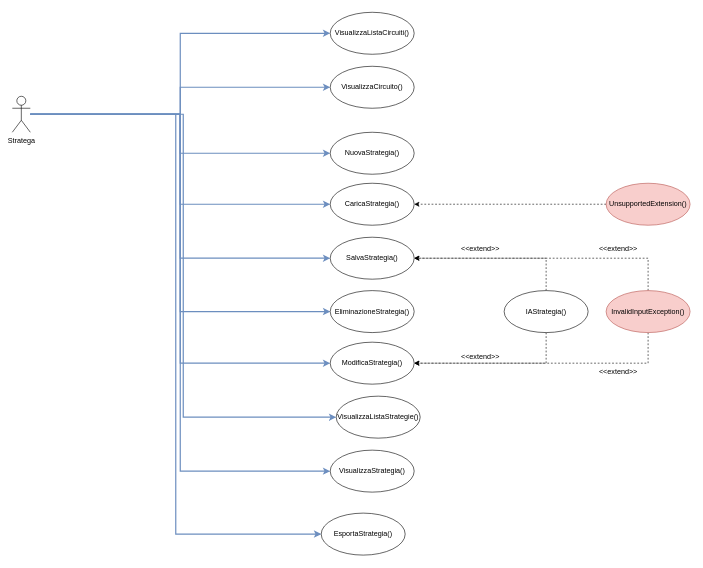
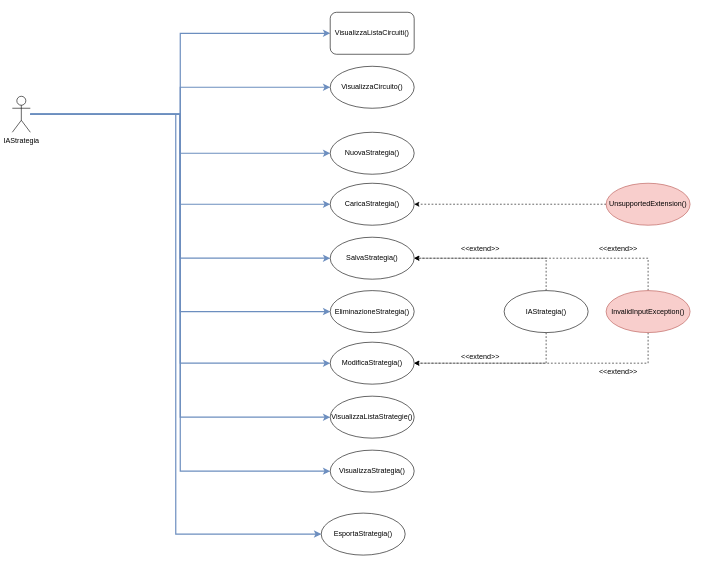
  <mxCell id="0" />
  <mxCell id="1" parent="0" />
  <mxCell id="2" style="edgeStyle=orthogonalEdgeStyle;rounded=0;orthogonalLoop=1;jettySize=auto;html=1;dashed=1;" edge="1" parent="1" source="3" target="21"><mxGeometry relative="1" as="geometry"><mxPoint x="900" y="-488.5" as="targetPoint" /></mxGeometry></mxCell>
  <mxCell id="3" value="UnsupportedExtension()" style="ellipse;whiteSpace=wrap;html=1;fillColor=#f8cecc;strokeColor=#b85450;" vertex="1" parent="1"><mxGeometry x="1010" y="305" width="140" height="70" as="geometry" /></mxCell>
  <mxCell id="4" style="edgeStyle=orthogonalEdgeStyle;rounded=0;orthogonalLoop=1;jettySize=auto;html=1;dashed=1;" edge="1" parent="1" source="6" target="20"><mxGeometry relative="1" as="geometry"><Array as="points"><mxPoint x="1080" y="430" /></Array></mxGeometry></mxCell>
  <mxCell id="5" style="edgeStyle=orthogonalEdgeStyle;rounded=0;orthogonalLoop=1;jettySize=auto;html=1;dashed=1;" edge="1" parent="1" source="6" target="31"><mxGeometry relative="1" as="geometry"><Array as="points"><mxPoint x="1080" y="605" /></Array></mxGeometry></mxCell>
  <mxCell id="6" value="InvalidInputException()" style="ellipse;whiteSpace=wrap;html=1;fillColor=#f8cecc;strokeColor=#b85450;" vertex="1" parent="1"><mxGeometry x="1010" y="484" width="140" height="70" as="geometry" /></mxCell>
  <mxCell id="7" style="edgeStyle=orthogonalEdgeStyle;rounded=0;orthogonalLoop=1;jettySize=auto;html=1;entryX=0;entryY=0.5;entryDx=0;entryDy=0;strokeWidth=2;fillColor=#dae8fc;strokeColor=#6C8EBF;" edge="1" parent="1" source="17" target="19"><mxGeometry relative="1" as="geometry" /></mxCell>
  <mxCell id="8" style="edgeStyle=orthogonalEdgeStyle;rounded=0;orthogonalLoop=1;jettySize=auto;html=1;entryX=0;entryY=0.5;entryDx=0;entryDy=0;strokeColor=#6C8EBF;strokeWidth=2;" edge="1" parent="1" source="17" target="21"><mxGeometry relative="1" as="geometry" /></mxCell>
  <mxCell id="9" style="edgeStyle=orthogonalEdgeStyle;rounded=0;orthogonalLoop=1;jettySize=auto;html=1;entryX=0;entryY=0.5;entryDx=0;entryDy=0;strokeColor=#6C8EBF;strokeWidth=2;" edge="1" parent="1" source="17" target="20"><mxGeometry relative="1" as="geometry" /></mxCell>
  <mxCell id="10" style="edgeStyle=orthogonalEdgeStyle;rounded=0;orthogonalLoop=1;jettySize=auto;html=1;entryX=0;entryY=0.5;entryDx=0;entryDy=0;strokeWidth=2;strokeColor=#6C8EBF;" edge="1" parent="1" source="17" target="25"><mxGeometry relative="1" as="geometry" /></mxCell>
  <mxCell id="11" style="edgeStyle=orthogonalEdgeStyle;rounded=0;orthogonalLoop=1;jettySize=auto;html=1;entryX=0;entryY=0.5;entryDx=0;entryDy=0;strokeWidth=2;strokeColor=#6C8EBF;" edge="1" parent="1" source="17" target="22"><mxGeometry relative="1" as="geometry" /></mxCell>
  <mxCell id="12" style="edgeStyle=orthogonalEdgeStyle;rounded=0;orthogonalLoop=1;jettySize=auto;html=1;entryX=0;entryY=0.5;entryDx=0;entryDy=0;strokeColor=#6C8EBF;strokeWidth=2;" edge="1" parent="1" source="17" target="18"><mxGeometry relative="1" as="geometry" /></mxCell>
  <mxCell id="13" style="edgeStyle=orthogonalEdgeStyle;rounded=0;orthogonalLoop=1;jettySize=auto;html=1;strokeColor=#6C8EBF;strokeWidth=2;" edge="1" parent="1" source="17" target="30"><mxGeometry relative="1" as="geometry"><Array as="points"><mxPoint x="300" y="190" /><mxPoint x="300" y="145" /></Array><mxPoint x="680" y="130" as="targetPoint" /></mxGeometry></mxCell>
  <mxCell id="14" style="edgeStyle=orthogonalEdgeStyle;rounded=0;orthogonalLoop=1;jettySize=auto;html=1;strokeColor=#6C8EBF;strokeWidth=2;" edge="1" parent="1" source="17" target="26"><mxGeometry relative="1" as="geometry"><Array as="points"><mxPoint x="300" y="190" /><mxPoint x="300" y="55" /></Array></mxGeometry></mxCell>
  <mxCell id="15" style="edgeStyle=orthogonalEdgeStyle;rounded=0;orthogonalLoop=1;jettySize=auto;html=1;strokeWidth=2;strokeColor=#6C8EBF;" edge="1" parent="1" source="17" target="32"><mxGeometry relative="1" as="geometry"><Array as="points"><mxPoint x="300" y="190" /><mxPoint x="300" y="519" /></Array></mxGeometry></mxCell>
  <mxCell id="16" style="edgeStyle=orthogonalEdgeStyle;rounded=0;orthogonalLoop=1;jettySize=auto;html=1;strokeWidth=2;strokeColor=#6C8EBF;" edge="1" parent="1" source="17" target="31"><mxGeometry relative="1" as="geometry"><Array as="points"><mxPoint x="300" y="190" /><mxPoint x="300" y="605" /></Array></mxGeometry></mxCell>
- <mxCell id="17" value="Stratega" style="shape=umlActor;verticalLabelPosition=bottom;verticalAlign=top;html=1;" vertex="1" parent="1"><mxGeometry x="20" y="160" width="30" height="60" as="geometry" /></mxCell>
+ <mxCell id="17" value="IAStrategia" style="shape=umlActor;verticalLabelPosition=bottom;verticalAlign=top;html=1;" vertex="1" parent="1"><mxGeometry x="20" y="160" width="30" height="60" as="geometry" /></mxCell>
  <mxCell id="18" value="EsportaStrategia()" style="ellipse;whiteSpace=wrap;html=1;" vertex="1" parent="1"><mxGeometry x="535" y="855" width="140" height="70" as="geometry" /></mxCell>
  <mxCell id="19" value="NuovaStrategia()" style="ellipse;whiteSpace=wrap;html=1;" vertex="1" parent="1"><mxGeometry x="550" y="220" width="140" height="70" as="geometry" /></mxCell>
  <mxCell id="20" value="SalvaStrategia()" style="ellipse;whiteSpace=wrap;html=1;" vertex="1" parent="1"><mxGeometry x="550" y="395" width="140" height="70" as="geometry" /></mxCell>
  <mxCell id="21" value="CaricaStrategia()" style="ellipse;whiteSpace=wrap;html=1;" vertex="1" parent="1"><mxGeometry x="550" y="305" width="140" height="70" as="geometry" /></mxCell>
  <mxCell id="22" value="VisualizzaStrategia()" style="ellipse;whiteSpace=wrap;html=1;" vertex="1" parent="1"><mxGeometry x="550" y="750" width="140" height="70" as="geometry" /></mxCell>
  <mxCell id="23" value="&amp;lt;&amp;lt;extend&amp;gt;&amp;gt;" style="text;html=1;align=center;" vertex="1" parent="1"><mxGeometry x="930" y="605" width="200" height="25" as="geometry" /></mxCell>
  <mxCell id="24" value="&amp;lt;&amp;lt;extend&amp;gt;&amp;gt;" style="text;html=1;align=center;" vertex="1" parent="1"><mxGeometry x="930" y="400" width="200" height="25" as="geometry" /></mxCell>
- <mxCell id="25" value="VisualizzaListaStrategie()" style="ellipse;whiteSpace=wrap;html=1;" vertex="1" parent="1"><mxGeometry x="560" y="660" width="140" height="70" as="geometry" /></mxCell>
- <mxCell id="26" value="VisualizzaListaCircuiti()" style="ellipse;whiteSpace=wrap;html=1;" vertex="1" parent="1"><mxGeometry x="550" y="20" width="140" height="70" as="geometry" /></mxCell>
+ <mxCell id="25" value="VisualizzaListaStrategie()" style="ellipse;whiteSpace=wrap;html=1;" vertex="1" parent="1"><mxGeometry x="550" y="660" width="140" height="70" as="geometry" /></mxCell>
+ <mxCell id="26" value="VisualizzaListaCircuiti()" style="whiteSpace=wrap;html=1;rounded=1;" vertex="1" parent="1"><mxGeometry x="550" y="20" width="140" height="70" as="geometry" /></mxCell>
  <mxCell id="27" style="edgeStyle=orthogonalEdgeStyle;rounded=0;orthogonalLoop=1;jettySize=auto;html=1;dashed=1;" edge="1" parent="1" source="29" target="20"><mxGeometry relative="1" as="geometry"><Array as="points"><mxPoint x="910" y="430" /></Array></mxGeometry></mxCell>
  <mxCell id="28" style="edgeStyle=orthogonalEdgeStyle;rounded=0;orthogonalLoop=1;jettySize=auto;html=1;dashed=1;" edge="1" parent="1" source="29" target="31"><mxGeometry relative="1" as="geometry"><Array as="points"><mxPoint x="910" y="605" /></Array></mxGeometry></mxCell>
  <mxCell id="29" value="IAStrategia()" style="ellipse;whiteSpace=wrap;html=1;" vertex="1" parent="1"><mxGeometry x="840" y="484" width="140" height="70" as="geometry" /></mxCell>
  <mxCell id="30" value="VisualizzaCircuito()" style="ellipse;whiteSpace=wrap;html=1;" vertex="1" parent="1"><mxGeometry x="550" y="110" width="140" height="70" as="geometry" /></mxCell>
  <mxCell id="31" value="ModificaStrategia()" style="ellipse;whiteSpace=wrap;html=1;" vertex="1" parent="1"><mxGeometry x="550" y="570" width="140" height="70" as="geometry" /></mxCell>
  <mxCell id="32" value="EliminazioneStrategia()" style="ellipse;whiteSpace=wrap;html=1;" vertex="1" parent="1"><mxGeometry x="550" y="484" width="140" height="70" as="geometry" /></mxCell>
  <mxCell id="33" value="&amp;lt;&amp;lt;extend&amp;gt;&amp;gt;" style="text;html=1;align=center;" vertex="1" parent="1"><mxGeometry x="700" y="580" width="200" height="25" as="geometry" /></mxCell>
  <mxCell id="34" value="&amp;lt;&amp;lt;extend&amp;gt;&amp;gt;" style="text;html=1;align=center;" vertex="1" parent="1"><mxGeometry x="700" y="400" width="200" height="25" as="geometry" /></mxCell>
